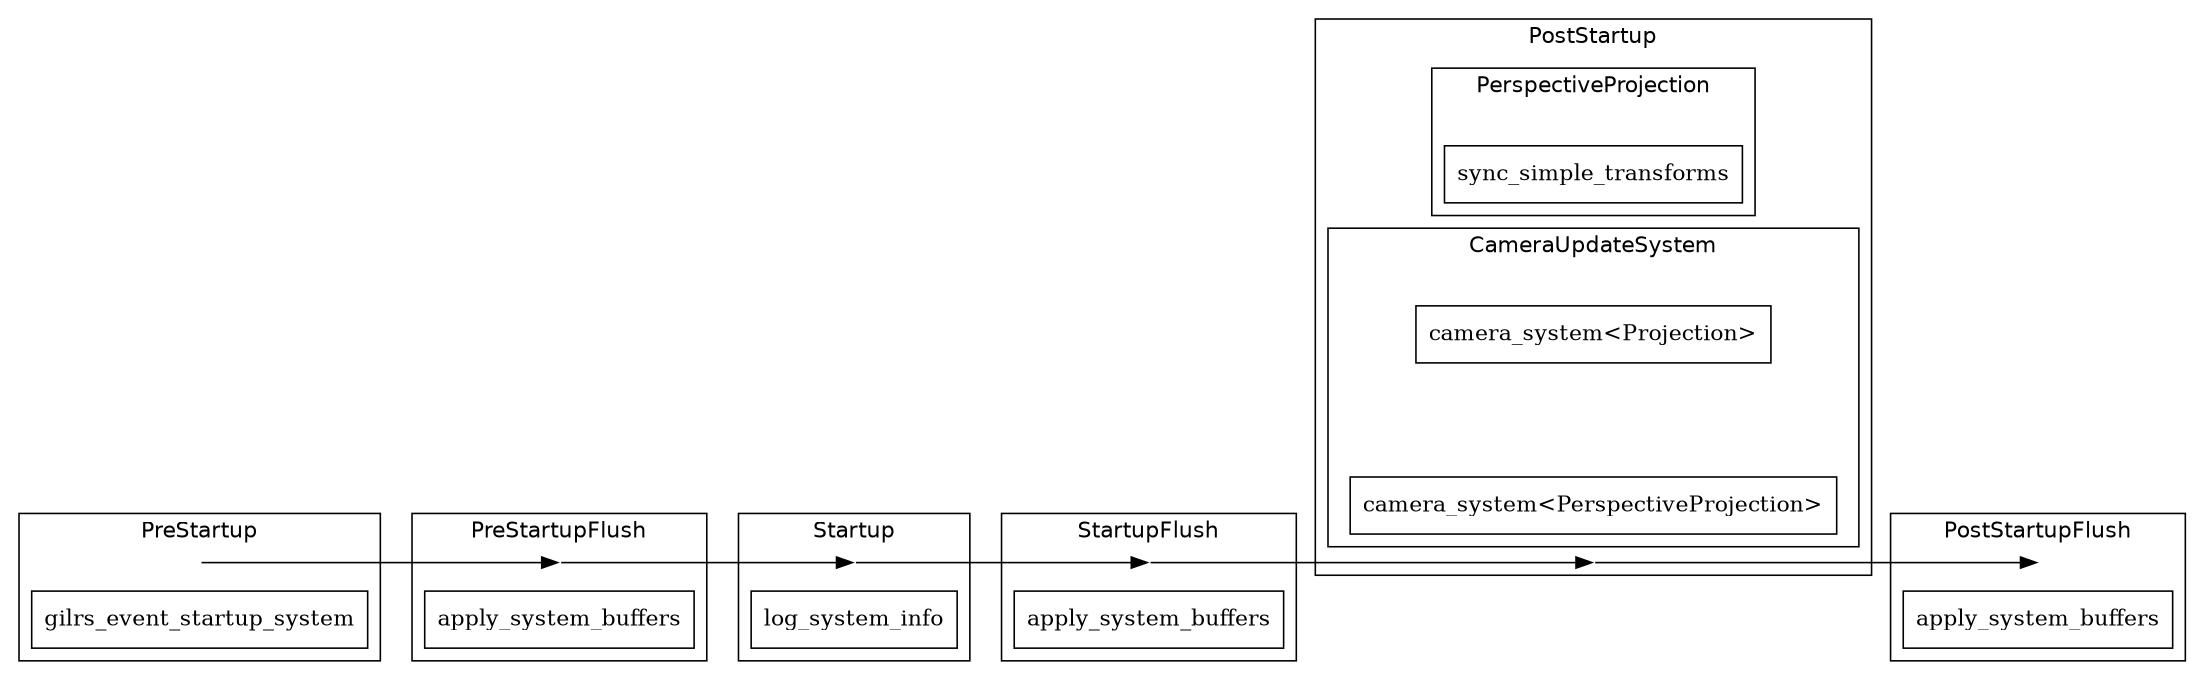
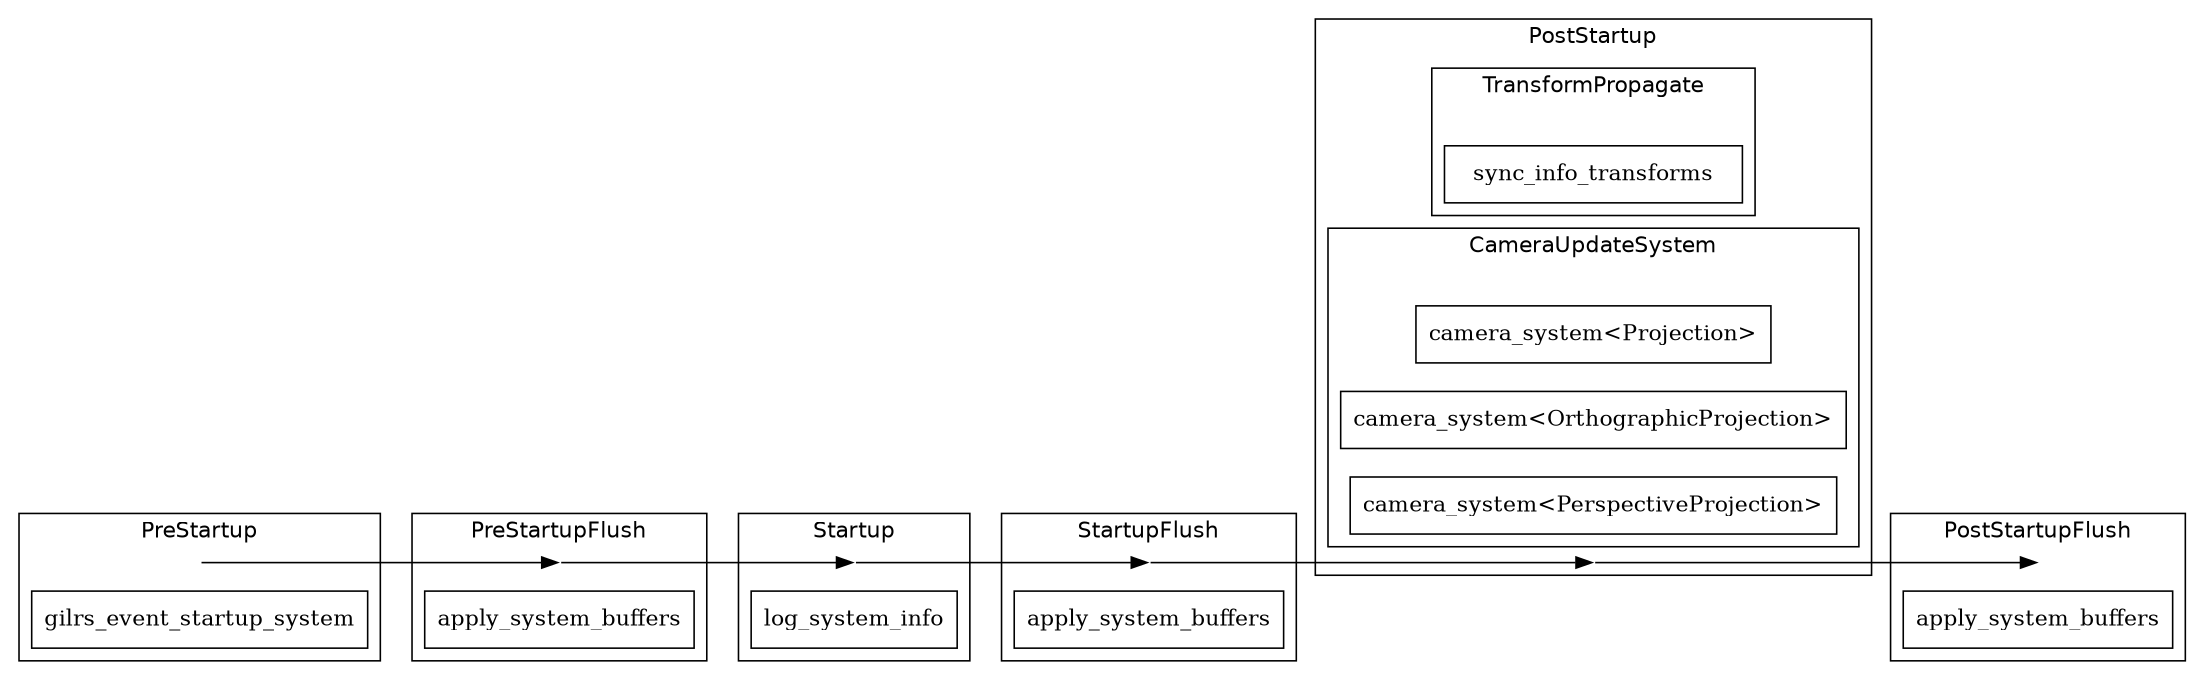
  digraph {
    bgcolor=white
    compound=true
    fontname=Helvetica
    rankdir=LR
    splines=spline
    node [color=black fillcolor=white shape=box style=filled]
    edge [color=black]
    "set_marker_node_Set(1)" [height=0 shape=point style=invis]
    n2 [label=apply_system_buffers]
    "set_marker_node_Set(2)" [height=0 shape=point style=invis]
    n4 [label=apply_system_buffers]
    "set_marker_node_Set(3)" [height=0 shape=point style=invis]
    n6 [label=apply_system_buffers]
    "set_marker_node_Set(4)" [height=0 shape=point style=invis]
    n8 [label=gilrs_event_startup_system]
    "set_marker_node_Set(5)" [height=0 shape=point style=invis]
    n10 [label=log_system_info]
    "set_marker_node_Set(7)" [height=0 shape=point style=invis]
-   n12 [label=sync_simple_transforms]
+   n12 [label=sync_info_transforms]
    "set_marker_node_Set(11)" [height=0 shape=point style=invis]
    n14 [label="camera_system<Projection>"]
+   n15 [label="camera_system<OrthographicProjection>"]
    n16 [label="camera_system<PerspectiveProjection>"]
    "set_marker_node_Set(6)" [height=0 shape=point style=invis]
    subgraph cluster_1 {
      label=PreStartupFlush
      "set_marker_node_Set(1)"
      n2
    }
    subgraph cluster_2 {
      label=StartupFlush
      "set_marker_node_Set(2)"
      n4
    }
    subgraph cluster_3 {
      label=PostStartupFlush
      "set_marker_node_Set(3)"
      n6
    }
    subgraph cluster_4 {
      label=PreStartup
      "set_marker_node_Set(4)"
      n8
    }
    subgraph cluster_5 {
      label=Startup
      "set_marker_node_Set(5)"
      n10
    }
    subgraph cluster_6 {
      label=PostStartup
      "set_marker_node_Set(6)"
      subgraph cluster_7 {
-       label=PerspectiveProjection
+       label=TransformPropagate
        "set_marker_node_Set(7)"
        n12
      }
      subgraph cluster_8 {
        label=CameraUpdateSystem
        "set_marker_node_Set(11)"
        n14
+       n15
        n16
      }
    }
    "set_marker_node_Set(1)" -> "set_marker_node_Set(5)"
    "set_marker_node_Set(2)" -> "set_marker_node_Set(6)"
    "set_marker_node_Set(4)" -> "set_marker_node_Set(1)"
    "set_marker_node_Set(5)" -> "set_marker_node_Set(2)"
    "set_marker_node_Set(6)" -> "set_marker_node_Set(3)"
  }
